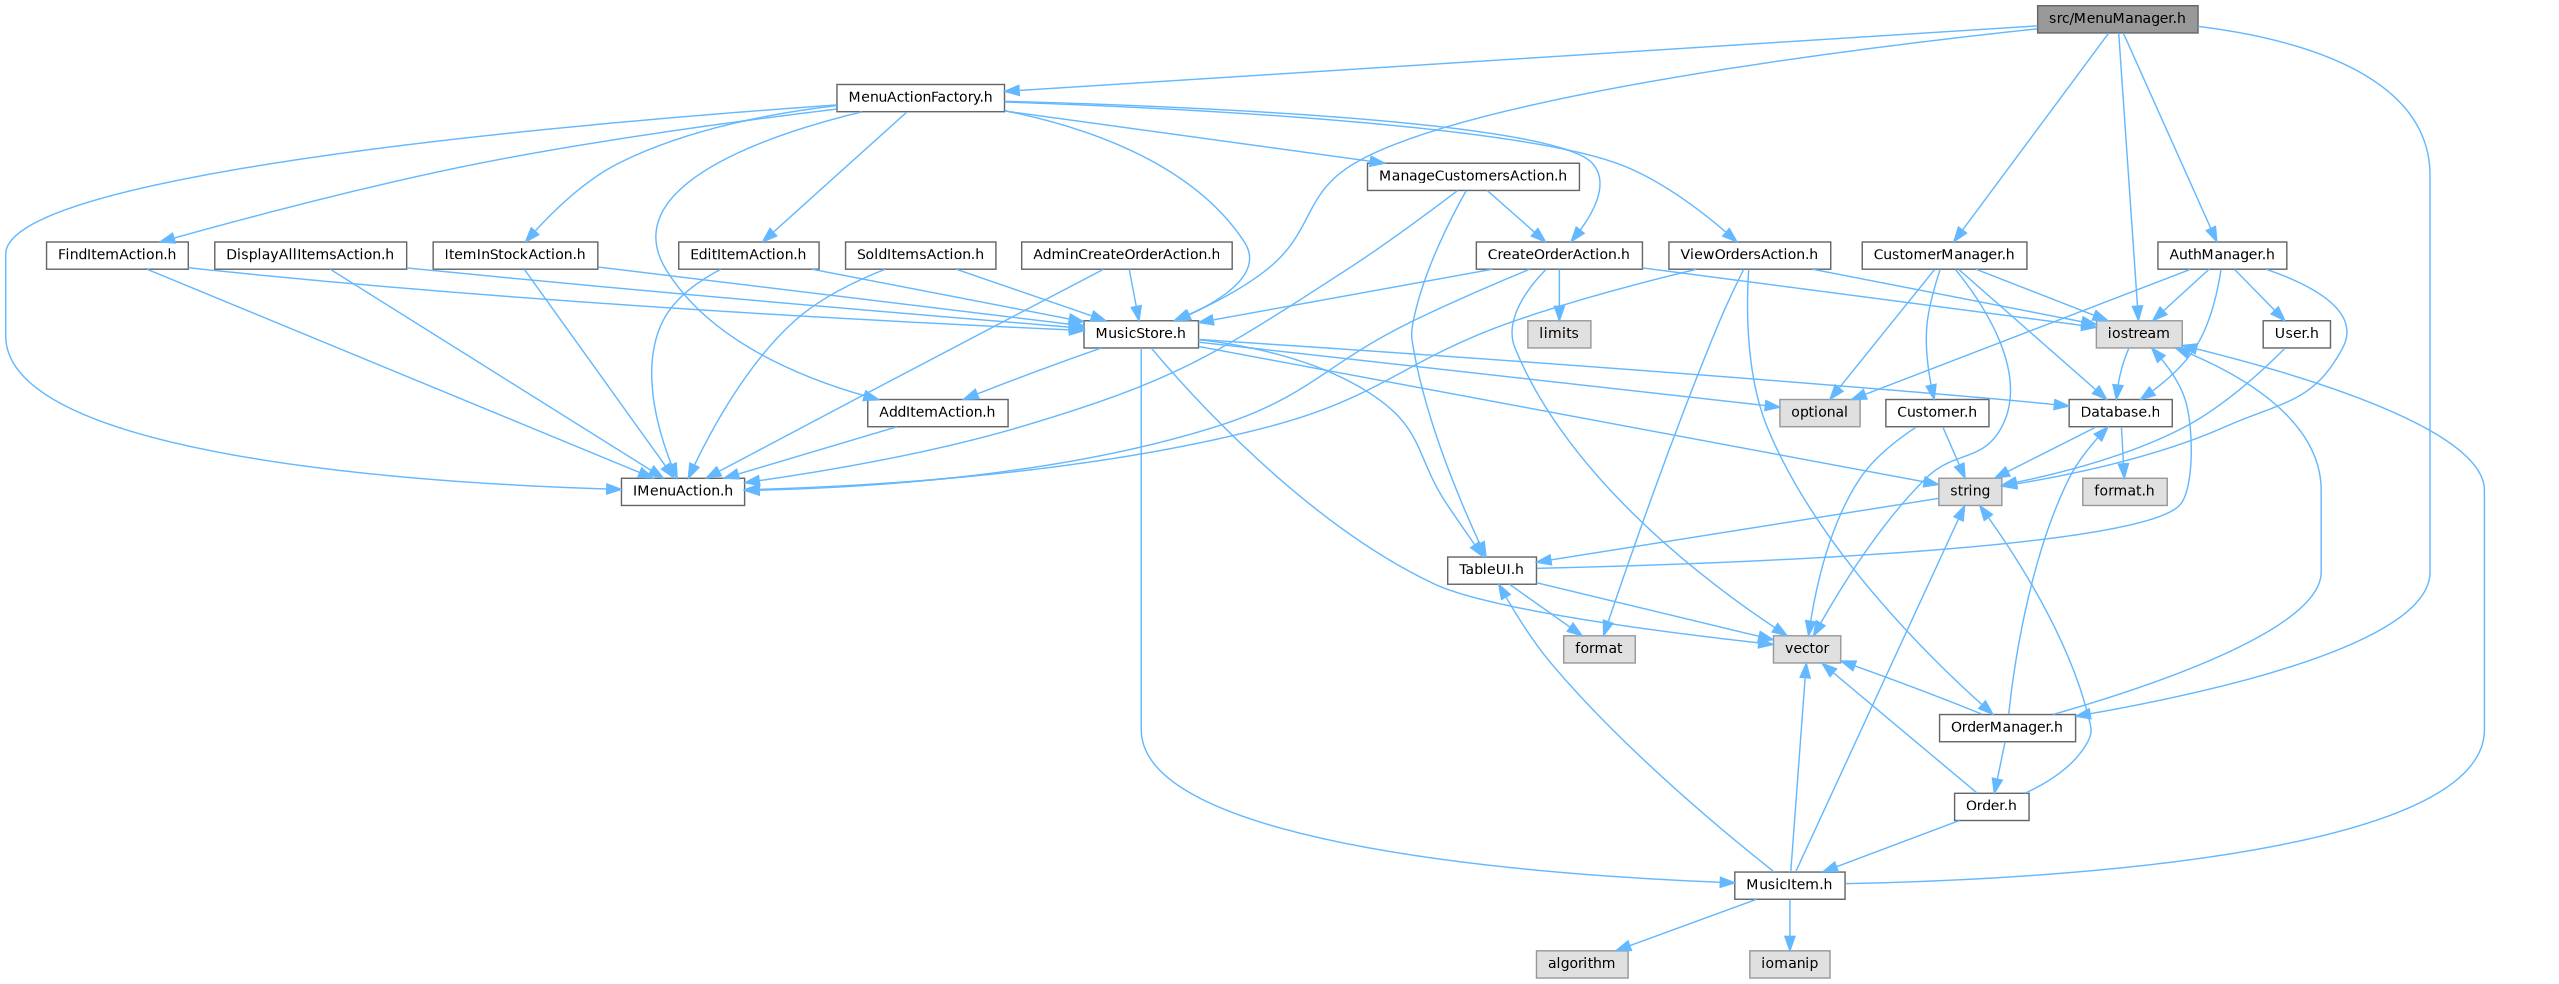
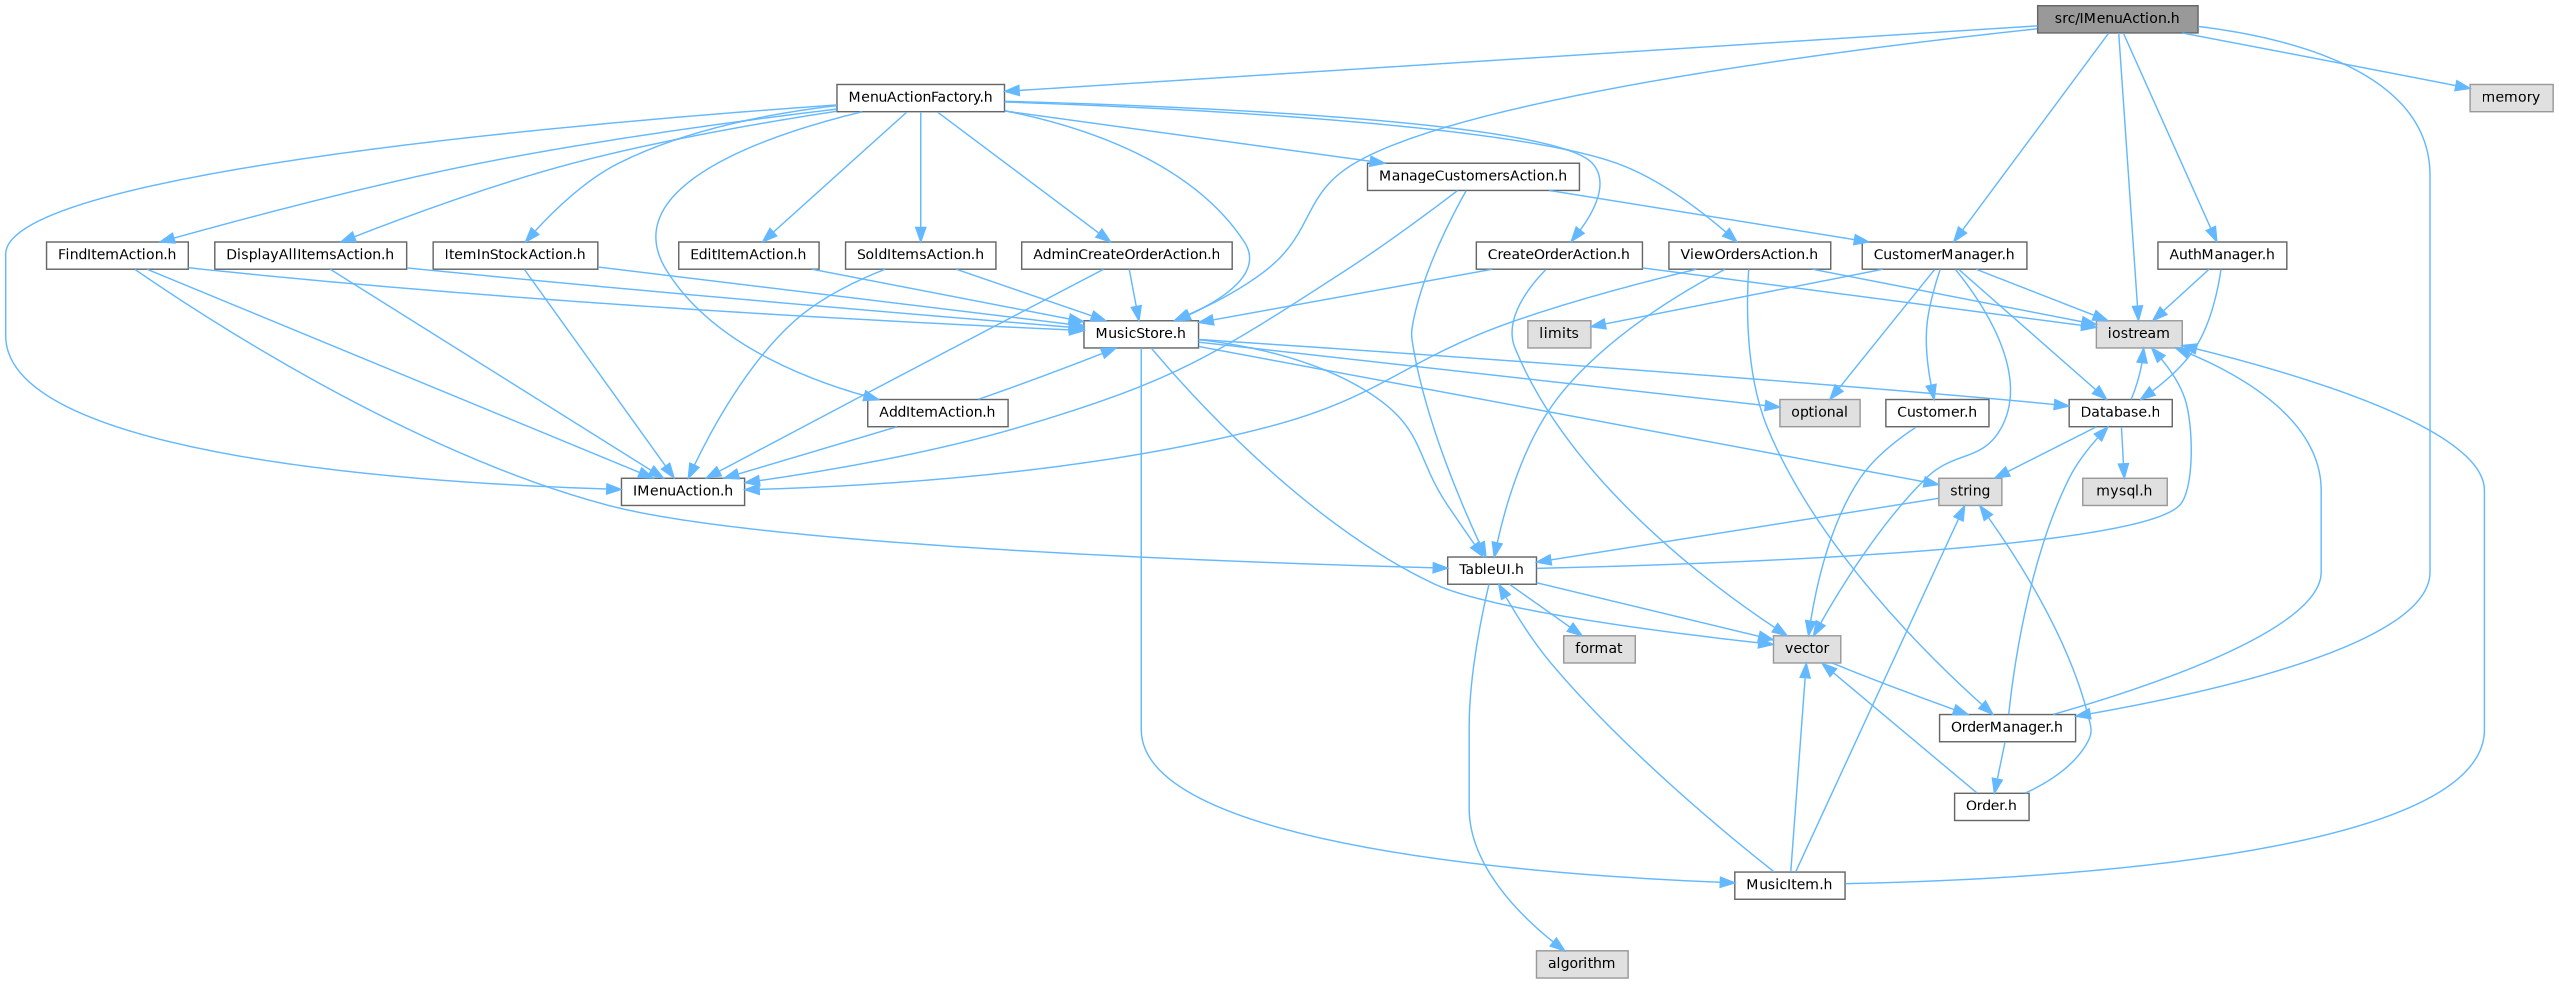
  digraph {
    node [color=grey40 fillcolor=white fontname=Helvetica fontsize=10 shape=box style=filled]
    edge [color=steelblue1 fontname=Helvetica fontsize=10 labelfontname=Helvetica labelfontsize=10 style=solid]
-   n1 [color=gray40 fillcolor=grey60 fontcolor=black height=0.2 label="src/MenuManager.h" width=0.4]
+   n1 [color=gray40 fillcolor=grey60 fontcolor=black height=0.2 label="src/IMenuAction.h" width=0.4]
    n2 [height=0.2 label="AuthManager.h" width=0.4]
    n3 [color=grey60 fillcolor="#E0E0E0" height=0.2 label=iostream width=0.4]
    n4 [height=0.2 label="MenuActionFactory.h" width=0.4]
    n5 [height=0.2 label="MusicStore.h" width=0.4]
    n6 [height=0.2 label="OrderManager.h" width=0.4]
    n7 [height=0.2 label="CustomerManager.h" width=0.4]
+   n8 [color=grey60 fillcolor="#E0E0E0" height=0.2 label=memory width=0.4]
    n9 [height=0.2 label="Database.h" width=0.4]
    n10 [color=grey60 fillcolor="#E0E0E0" height=0.2 label=string width=0.4]
-   n11 [height=0.2 label="User.h" width=0.4]
    n12 [color=grey60 fillcolor="#E0E0E0" height=0.2 label=optional width=0.4]
    n13 [height=0.2 label="IMenuAction.h" width=0.4]
    n14 [height=0.2 label="CreateOrderAction.h" width=0.4]
    n15 [height=0.2 label="FindItemAction.h" width=0.4]
    n16 [height=0.2 label="SoldItemsAction.h" width=0.4]
    n17 [height=0.2 label="ItemInStockAction.h" width=0.4]
    n18 [height=0.2 label="DisplayAllItemsAction.h" width=0.4]
    n19 [height=0.2 label="AddItemAction.h" width=0.4]
    n20 [height=0.2 label="EditItemAction.h" width=0.4]
    n21 [height=0.2 label="ViewOrdersAction.h" width=0.4]
    n22 [height=0.2 label="ManageCustomersAction.h" width=0.4]
    n23 [height=0.2 label="AdminCreateOrderAction.h" width=0.4]
    n24 [color=grey60 fillcolor="#E0E0E0" height=0.2 label=vector width=0.4]
    n25 [height=0.2 label="MusicItem.h" width=0.4]
    n26 [height=0.2 label="TableUI.h" width=0.4]
    n27 [height=0.2 label="Order.h" width=0.4]
    n28 [height=0.2 label="Customer.h" width=0.4]
-   n29 [color=grey60 fillcolor="#E0E0E0" height=0.2 label="format.h" width=0.4]
+   n29 [color=grey60 fillcolor="#E0E0E0" height=0.2 label="mysql.h" width=0.4]
    n30 [color=grey60 fillcolor="#E0E0E0" height=0.2 label=limits width=0.4]
-   n31 [color=grey60 fillcolor="#E0E0E0" height=0.2 label=iomanip width=0.4]
    n32 [color=grey60 fillcolor="#E0E0E0" height=0.2 label=format width=0.4]
    n33 [color=grey60 fillcolor="#E0E0E0" height=0.2 label=algorithm width=0.4]
    n1 -> n2
    n1 -> n3
    n1 -> n4
    n1 -> n5
    n1 -> n6
    n1 -> n7
+   n1 -> n8
    n2 -> n3
    n2 -> n9
-   n2 -> n10
-   n2 -> n11
-   n2 -> n12
    n4 -> n5
    n4 -> n13
    n4 -> n14
    n4 -> n15
+   n4 -> n16
    n4 -> n17
+   n4 -> n18
    n4 -> n19
    n4 -> n20
    n4 -> n21
    n4 -> n22
+   n4 -> n23
    n5 -> n9
    n5 -> n10
    n5 -> n12
    n5 -> n24
    n5 -> n25
    n5 -> n26
    n6 -> n3
    n6 -> n9
-   n6 -> n24
+   n24 -> n6
    n6 -> n27
    n7 -> n3
    n7 -> n9
    n7 -> n12
    n7 -> n24
    n7 -> n28
-   n3 -> n9
+   n9 -> n3
    n9 -> n10
    n9 -> n29
    n10 -> n26
-   n11 -> n10
    n14 -> n3
    n14 -> n5
-   n14 -> n13
    n14 -> n24
-   n14 -> n30
+   n7 -> n30
    n15 -> n5
    n15 -> n13
+   n15 -> n26
    n16 -> n5
    n16 -> n13
    n17 -> n5
    n17 -> n13
    n18 -> n5
    n18 -> n13
-   n5 -> n19
+   n19 -> n5
    n19 -> n13
    n20 -> n5
-   n20 -> n13
    n21 -> n3
    n21 -> n6
    n21 -> n13
-   n21 -> n32
-   n22 -> n14
+   n21 -> n26
+   n22 -> n7
    n22 -> n13
    n22 -> n26
    n23 -> n5
    n23 -> n13
    n25 -> n3
    n25 -> n10
    n25 -> n24
    n25 -> n26
-   n25 -> n31
    n26 -> n3
    n26 -> n24
    n26 -> n32
-   n25 -> n33
+   n26 -> n33
    n27 -> n10
    n27 -> n24
-   n27 -> n25
-   n28 -> n10
    n28 -> n24
  }
